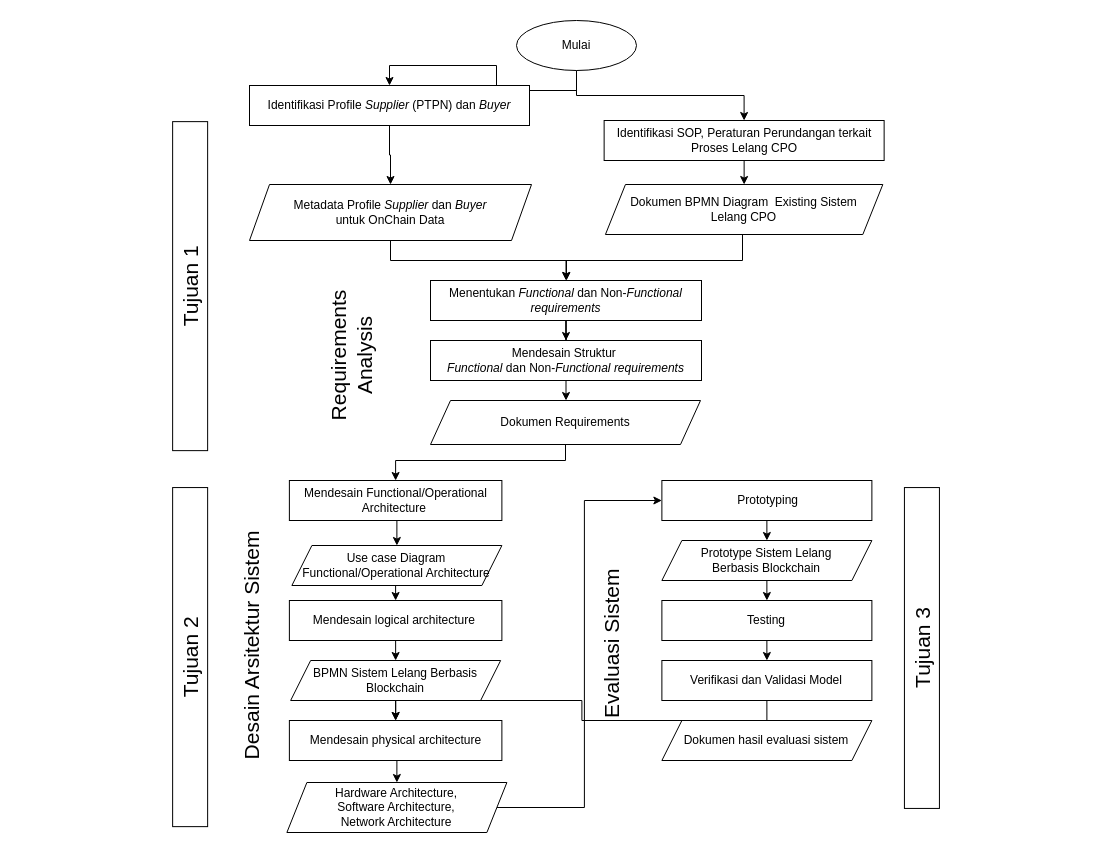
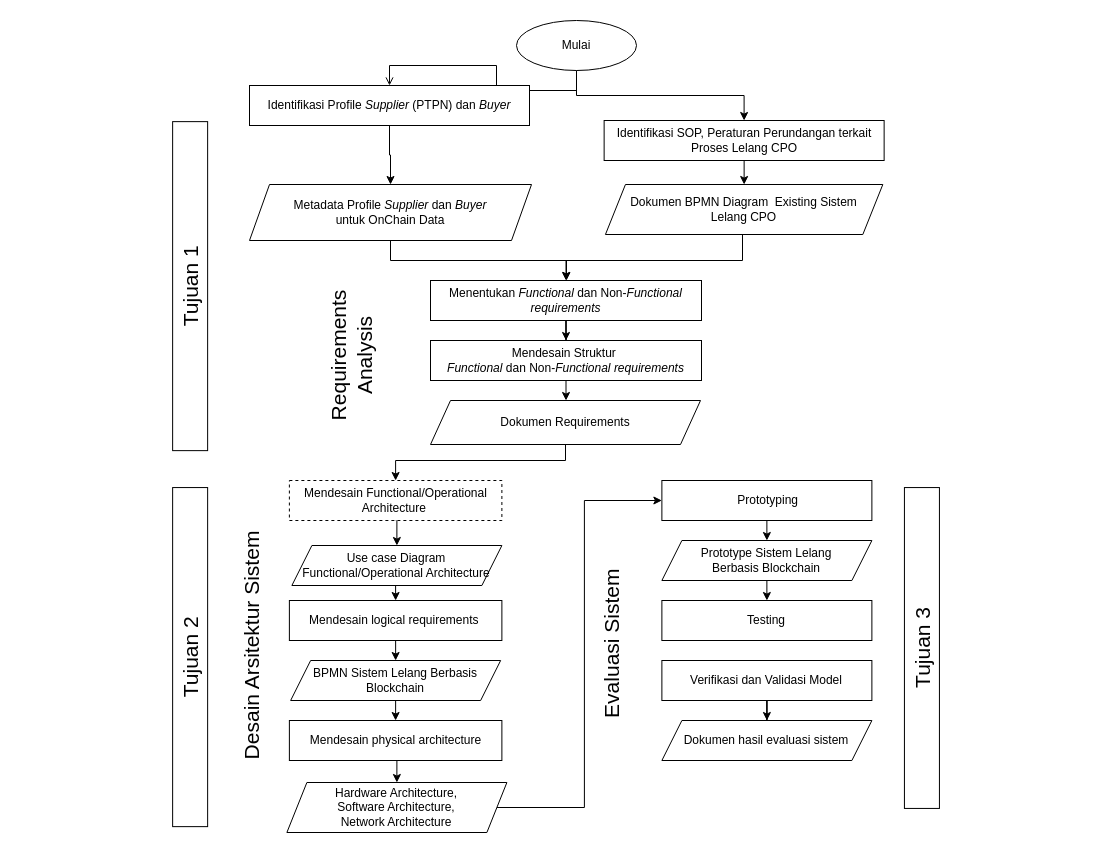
  <mxCell id="0" />
  <mxCell id="1" parent="0" />
- <mxCell id="2" style="edgeStyle=orthogonalEdgeStyle;rounded=0;orthogonalLoop=1;jettySize=auto;html=1;exitX=0.5;exitY=1;exitDx=0;exitDy=0;" edge="1" parent="1" source="4" target="29"><mxGeometry relative="1" as="geometry" /></mxCell>
+ <mxCell id="2" style="edgeStyle=orthogonalEdgeStyle;rounded=0;orthogonalLoop=1;jettySize=auto;html=1;exitX=0.5;exitY=1;exitDx=0;exitDy=0;endArrow=open;" edge="1" parent="1" source="4" target="29"><mxGeometry relative="1" as="geometry" /></mxCell>
  <mxCell id="3" style="edgeStyle=orthogonalEdgeStyle;rounded=0;orthogonalLoop=1;jettySize=auto;html=1;exitX=0.5;exitY=1;exitDx=0;exitDy=0;" edge="1" parent="1" source="4" target="33"><mxGeometry relative="1" as="geometry" /></mxCell>
  <mxCell id="4" value="Mulai" style="ellipse;whiteSpace=wrap;html=1;" parent="1" vertex="1"><mxGeometry x="516" y="20" width="120" height="50" as="geometry" /></mxCell>
  <mxCell id="5" style="edgeStyle=orthogonalEdgeStyle;rounded=0;orthogonalLoop=1;jettySize=auto;html=1;exitX=0.5;exitY=1;exitDx=0;exitDy=0;" parent="1" source="6" target="21" edge="1"><mxGeometry relative="1" as="geometry" /></mxCell>
  <mxCell id="6" value="&lt;span lang=&quot;EN-US&quot;&gt;Menentukan &lt;i&gt;Functional &lt;/i&gt;dan Non-&lt;i&gt;Functional&lt;/i&gt; &lt;i&gt;requirements&lt;/i&gt;&lt;/span&gt;" style="rounded=0;whiteSpace=wrap;html=1;" parent="1" vertex="1"><mxGeometry x="430" y="280" width="271" height="40" as="geometry" /></mxCell>
  <mxCell id="7" style="edgeStyle=orthogonalEdgeStyle;rounded=0;orthogonalLoop=1;jettySize=auto;html=1;exitX=0.5;exitY=1;exitDx=0;exitDy=0;" edge="1" parent="1" source="8" target="10"><mxGeometry relative="1" as="geometry" /></mxCell>
  <mxCell id="8" value="BPMN Sistem Lelang Berbasis Blockchain" style="shape=parallelogram;perimeter=parallelogramPerimeter;whiteSpace=wrap;html=1;fixedSize=1;" parent="1" vertex="1"><mxGeometry x="290.13" y="660" width="210" height="40" as="geometry" /></mxCell>
  <mxCell id="9" style="edgeStyle=orthogonalEdgeStyle;rounded=0;orthogonalLoop=1;jettySize=auto;html=1;exitX=0.5;exitY=1;exitDx=0;exitDy=0;entryX=0.5;entryY=0;entryDx=0;entryDy=0;" edge="1" parent="1" source="10" target="12"><mxGeometry relative="1" as="geometry" /></mxCell>
  <mxCell id="10" value="Mendesain physical architecture" style="rounded=0;whiteSpace=wrap;html=1;" parent="1" vertex="1"><mxGeometry x="288.88" y="720" width="212.5" height="40" as="geometry" /></mxCell>
  <mxCell id="11" style="edgeStyle=orthogonalEdgeStyle;rounded=0;orthogonalLoop=1;jettySize=auto;html=1;exitX=1;exitY=0.5;exitDx=0;exitDy=0;entryX=0;entryY=0.5;entryDx=0;entryDy=0;" edge="1" parent="1" source="12" target="14"><mxGeometry relative="1" as="geometry" /></mxCell>
  <mxCell id="12" value="Hardware Architecture,&lt;br&gt;Software Architecture,&lt;br&gt;Network Architecture" style="shape=parallelogram;perimeter=parallelogramPerimeter;whiteSpace=wrap;html=1;fixedSize=1;" parent="1" vertex="1"><mxGeometry x="286.38" y="782" width="220" height="50" as="geometry" /></mxCell>
  <mxCell id="13" style="edgeStyle=orthogonalEdgeStyle;rounded=0;orthogonalLoop=1;jettySize=auto;html=1;exitX=0.5;exitY=1;exitDx=0;exitDy=0;entryX=0.5;entryY=0;entryDx=0;entryDy=0;" edge="1" parent="1" source="14" target="16"><mxGeometry relative="1" as="geometry" /></mxCell>
  <mxCell id="14" value="&amp;nbsp;Prototyping" style="rounded=0;whiteSpace=wrap;html=1;" parent="1" vertex="1"><mxGeometry x="661.38" y="480" width="210" height="40" as="geometry" /></mxCell>
  <mxCell id="15" style="edgeStyle=orthogonalEdgeStyle;rounded=0;orthogonalLoop=1;jettySize=auto;html=1;exitX=0.5;exitY=1;exitDx=0;exitDy=0;entryX=0.5;entryY=0;entryDx=0;entryDy=0;" parent="1" source="16" target="18" edge="1"><mxGeometry relative="1" as="geometry" /></mxCell>
  <mxCell id="16" value="Prototype Sistem Lelang &lt;br&gt;Berbasis Blockchain" style="shape=parallelogram;perimeter=parallelogramPerimeter;whiteSpace=wrap;html=1;fixedSize=1;" parent="1" vertex="1"><mxGeometry x="661.38" y="540" width="210" height="40" as="geometry" /></mxCell>
- <mxCell id="17" style="edgeStyle=orthogonalEdgeStyle;rounded=0;orthogonalLoop=1;jettySize=auto;html=1;exitX=0.5;exitY=1;exitDx=0;exitDy=0;entryX=0.5;entryY=0;entryDx=0;entryDy=0;" parent="1" source="18" target="27" edge="1"><mxGeometry relative="1" as="geometry" /></mxCell>
  <mxCell id="18" value="Testing" style="rounded=0;whiteSpace=wrap;html=1;" parent="1" vertex="1"><mxGeometry x="661.38" y="600" width="210" height="40" as="geometry" /></mxCell>
  <mxCell id="19" value="Dokumen hasil evaluasi sistem" style="shape=parallelogram;perimeter=parallelogramPerimeter;whiteSpace=wrap;html=1;fixedSize=1;" parent="1" vertex="1"><mxGeometry x="661.38" y="720" width="210" height="40" as="geometry" /></mxCell>
  <mxCell id="20" style="edgeStyle=orthogonalEdgeStyle;rounded=0;orthogonalLoop=1;jettySize=auto;html=1;exitX=0.5;exitY=1;exitDx=0;exitDy=0;" parent="1" source="21" target="23" edge="1"><mxGeometry relative="1" as="geometry"><Array as="points"><mxPoint x="566" y="420" /><mxPoint x="566" y="420" /></Array></mxGeometry></mxCell>
  <mxCell id="21" value="&lt;span lang=&quot;EN-US&quot;&gt;Mendesain Struktur&amp;nbsp;&lt;br&gt;&lt;i style=&quot;border-color: var(--border-color);&quot;&gt;Functional&amp;nbsp;&lt;/i&gt;dan Non-&lt;i style=&quot;border-color: var(--border-color);&quot;&gt;Functional&lt;/i&gt;&amp;nbsp;&lt;i style=&quot;border-color: var(--border-color);&quot;&gt;requirements&lt;/i&gt;&lt;br&gt;&lt;/span&gt;" style="rounded=0;whiteSpace=wrap;html=1;" parent="1" vertex="1"><mxGeometry x="430" y="340" width="271" height="40" as="geometry" /></mxCell>
  <mxCell id="22" style="edgeStyle=orthogonalEdgeStyle;rounded=0;orthogonalLoop=1;jettySize=auto;html=1;exitX=0.5;exitY=1;exitDx=0;exitDy=0;entryX=0.5;entryY=0;entryDx=0;entryDy=0;" edge="1" parent="1" source="23" target="39"><mxGeometry relative="1" as="geometry"><Array as="points"><mxPoint x="565" y="460" /><mxPoint x="395" y="460" /></Array></mxGeometry></mxCell>
  <mxCell id="23" value="&lt;div&gt;&lt;br&gt;&lt;/div&gt;&lt;div&gt;Dokumen Requirements&lt;/div&gt;&lt;div&gt;&lt;br&gt;&lt;/div&gt;" style="shape=parallelogram;perimeter=parallelogramPerimeter;whiteSpace=wrap;html=1;fixedSize=1;" parent="1" vertex="1"><mxGeometry x="430" y="400" width="270" height="44" as="geometry" /></mxCell>
  <mxCell id="24" style="edgeStyle=orthogonalEdgeStyle;rounded=0;orthogonalLoop=1;jettySize=auto;html=1;exitX=0.5;exitY=1;exitDx=0;exitDy=0;entryX=0.5;entryY=0;entryDx=0;entryDy=0;" edge="1" parent="1" source="25" target="8"><mxGeometry relative="1" as="geometry" /></mxCell>
- <mxCell id="25" value="Mendesain logical architecture&amp;nbsp;" style="rounded=0;whiteSpace=wrap;html=1;" parent="1" vertex="1"><mxGeometry x="288.88" y="600" width="212.5" height="40" as="geometry" /></mxCell>
- <mxCell id="26" style="edgeStyle=orthogonalEdgeStyle;rounded=0;orthogonalLoop=1;jettySize=auto;html=1;exitX=0.5;exitY=1;exitDx=0;exitDy=0;" parent="1" source="27" target="10" edge="1"><mxGeometry relative="1" as="geometry" /></mxCell>
+ <mxCell id="25" value="Mendesain logical requirements&amp;nbsp;" style="rounded=0;whiteSpace=wrap;html=1;" parent="1" vertex="1"><mxGeometry x="288.88" y="600" width="212.5" height="40" as="geometry" /></mxCell>
+ <mxCell id="26" style="edgeStyle=orthogonalEdgeStyle;rounded=0;orthogonalLoop=1;jettySize=auto;html=1;exitX=0.5;exitY=1;exitDx=0;exitDy=0;" parent="1" source="27" target="19" edge="1"><mxGeometry relative="1" as="geometry" /></mxCell>
  <mxCell id="27" value="Verifikasi dan Validasi Model" style="rounded=0;whiteSpace=wrap;html=1;" parent="1" vertex="1"><mxGeometry x="661.38" y="660" width="210" height="40" as="geometry" /></mxCell>
  <mxCell id="28" style="edgeStyle=orthogonalEdgeStyle;rounded=0;orthogonalLoop=1;jettySize=auto;html=1;exitX=0.5;exitY=1;exitDx=0;exitDy=0;entryX=0.5;entryY=0;entryDx=0;entryDy=0;" edge="1" parent="1" source="29" target="31"><mxGeometry relative="1" as="geometry" /></mxCell>
  <mxCell id="29" value="Identifikasi Profile &lt;i&gt;Supplier &lt;/i&gt;(PTPN) dan &lt;i&gt;Buyer&lt;/i&gt;" style="rounded=0;whiteSpace=wrap;html=1;" vertex="1" parent="1"><mxGeometry x="249" y="85" width="280" height="40" as="geometry" /></mxCell>
  <mxCell id="30" style="edgeStyle=orthogonalEdgeStyle;rounded=0;orthogonalLoop=1;jettySize=auto;html=1;exitX=0.5;exitY=1;exitDx=0;exitDy=0;" edge="1" parent="1" source="31" target="6"><mxGeometry relative="1" as="geometry"><Array as="points"><mxPoint x="390" y="260" /><mxPoint x="566" y="260" /></Array></mxGeometry></mxCell>
  <mxCell id="31" value="Metadata Profile &lt;i&gt;Supplier &lt;/i&gt;dan &lt;i&gt;Buyer&lt;br&gt;&lt;/i&gt;untuk OnChain Data" style="shape=parallelogram;perimeter=parallelogramPerimeter;whiteSpace=wrap;html=1;fixedSize=1;" vertex="1" parent="1"><mxGeometry x="249" y="184" width="282" height="56" as="geometry" /></mxCell>
  <mxCell id="32" style="edgeStyle=orthogonalEdgeStyle;rounded=0;orthogonalLoop=1;jettySize=auto;html=1;exitX=0.5;exitY=1;exitDx=0;exitDy=0;entryX=0.5;entryY=0;entryDx=0;entryDy=0;" edge="1" parent="1" source="33" target="35"><mxGeometry relative="1" as="geometry" /></mxCell>
  <mxCell id="33" value="Identifikasi SOP, Peraturan Perundangan terkait Proses Lelang CPO" style="rounded=0;whiteSpace=wrap;html=1;" vertex="1" parent="1"><mxGeometry x="603.63" y="120" width="280" height="40" as="geometry" /></mxCell>
  <mxCell id="34" style="edgeStyle=orthogonalEdgeStyle;rounded=0;orthogonalLoop=1;jettySize=auto;html=1;exitX=0.5;exitY=1;exitDx=0;exitDy=0;entryX=0.5;entryY=0;entryDx=0;entryDy=0;" edge="1" parent="1" source="35" target="6"><mxGeometry relative="1" as="geometry"><Array as="points"><mxPoint x="742" y="260" /><mxPoint x="566" y="260" /></Array></mxGeometry></mxCell>
  <mxCell id="35" value="Dokumen BPMN Diagram&amp;nbsp; Existing Sistem&lt;br&gt;Lelang CPO" style="shape=parallelogram;perimeter=parallelogramPerimeter;whiteSpace=wrap;html=1;fixedSize=1;" vertex="1" parent="1"><mxGeometry x="604.95" y="184" width="277.37" height="50" as="geometry" /></mxCell>
  <mxCell id="36" style="edgeStyle=orthogonalEdgeStyle;rounded=0;orthogonalLoop=1;jettySize=auto;html=1;exitX=0.5;exitY=1;exitDx=0;exitDy=0;entryX=0.5;entryY=0;entryDx=0;entryDy=0;" edge="1" parent="1" source="37" target="25"><mxGeometry relative="1" as="geometry" /></mxCell>
  <mxCell id="37" value="Use case Diagram Functional/Operational Architecture" style="shape=parallelogram;perimeter=parallelogramPerimeter;whiteSpace=wrap;html=1;fixedSize=1;" vertex="1" parent="1"><mxGeometry x="291.38" y="545" width="210" height="40" as="geometry" /></mxCell>
  <mxCell id="38" style="edgeStyle=orthogonalEdgeStyle;rounded=0;orthogonalLoop=1;jettySize=auto;html=1;exitX=0.5;exitY=1;exitDx=0;exitDy=0;entryX=0.5;entryY=0;entryDx=0;entryDy=0;" edge="1" parent="1" source="39" target="37"><mxGeometry relative="1" as="geometry" /></mxCell>
- <mxCell id="39" value="Mendesain Functional/Operational Architecture&amp;nbsp;" style="rounded=0;whiteSpace=wrap;html=1;" vertex="1" parent="1"><mxGeometry x="288.88" y="480" width="212.5" height="40" as="geometry" /></mxCell>
+ <mxCell id="39" value="Mendesain Functional/Operational Architecture&amp;nbsp;" style="rounded=0;whiteSpace=wrap;html=1;dashed=1;" vertex="1" parent="1"><mxGeometry x="288.88" y="480" width="212.5" height="40" as="geometry" /></mxCell>
  <mxCell id="40" value="Tujuan 1" style="rounded=0;whiteSpace=wrap;html=1;fontSize=21;rotation=-90;" vertex="1" parent="1"><mxGeometry x="25.13" y="268.13" width="329" height="35" as="geometry" /></mxCell>
  <mxCell id="41" value="Requirements Analysis" style="text;html=1;strokeColor=none;fillColor=none;align=center;verticalAlign=middle;whiteSpace=wrap;rounded=0;rotation=-90;fontStyle=0;fontSize=21;" vertex="1" parent="1"><mxGeometry x="261" y="340" width="180" height="30" as="geometry" /></mxCell>
  <mxCell id="42" value="Tujuan 2" style="rounded=0;whiteSpace=wrap;html=1;fontSize=21;rotation=-90;" vertex="1" parent="1"><mxGeometry x="20.1" y="639.1" width="339.07" height="35" as="geometry" /></mxCell>
  <mxCell id="43" value="Desain Arsitektur Sistem" style="text;html=1;strokeColor=none;fillColor=none;align=center;verticalAlign=middle;whiteSpace=wrap;rounded=0;rotation=-90;fontStyle=0;fontSize=21;" vertex="1" parent="1"><mxGeometry x="101" y="630" width="300" height="30" as="geometry" /></mxCell>
  <mxCell id="44" value="Evaluasi Sistem" style="text;html=1;strokeColor=none;fillColor=none;align=center;verticalAlign=middle;whiteSpace=wrap;rounded=0;rotation=-90;fontStyle=0;fontSize=21;" vertex="1" parent="1"><mxGeometry x="461" y="628.2" width="300" height="30" as="geometry" /></mxCell>
  <mxCell id="45" value="Tujuan 3" style="rounded=0;whiteSpace=wrap;html=1;fontSize=21;rotation=-90;" vertex="1" parent="1"><mxGeometry x="761" y="630" width="320.87" height="35" as="geometry" /></mxCell>
